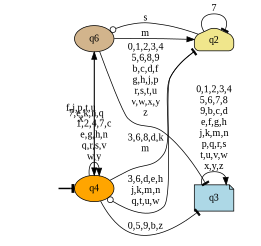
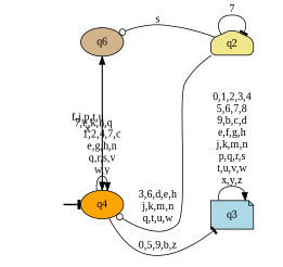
  digraph {
    fontname="Liberation Serif"
    rankdir=LR
    node [fontname="Liberation Serif" shape=ellipse style=filled color=black]
    edge [arrowhead=tee fontname="Liberation Serif"]
    __start0 [height=0 shape=none style=invis width=0 color=""]
    n2 [fillcolor=orange label=q4]
    n3 [fillcolor=tan label=q6 style="rounded,filled"]
    n4 [fillcolor=khaki label=q2 shape=house style="rounded,filled"]
    n5 [fillcolor=lightblue label=q3 shape=note]
    subgraph cluster_1 {
      nodesep=0.15
      ranksep=0.15
      style=invis
      __start0
      n2
    }
    __start0 -> n2 [penwidth=2]
    n2 -> n2 [arrowhead=normal label="1,2,4,7,c\ne,g,h,n\nq,r,s,v\nw,y"]
    n2 -> n3 [arrowhead=normal label="f,j,p,t,u\nx"]
-   n2 -> n4 [label="3,6,8,d,k\nm"]
    n2 -> n5 [label="0,5,9,b,z"]
    n3 -> n2 [arrowhead=normal label="7,e,k,n,q"]
-   n3 -> n4 [arrowhead=normal label=m]
-   n3 -> n5 [label="0,1,2,3,4\n5,6,8,9\nb,c,d,f\ng,h,j,p\nr,s,t,u\nv,w,x,y\nz"]
    n4 -> n2 [arrowhead=odot label="3,6,d,e,h\nj,k,m,n\nq,t,u,w"]
    n4 -> n3 [arrowhead=odot label=s]
    n4 -> n4 [label=7]
    n5 -> n5 [arrowhead=normal label="0,1,2,3,4\n5,6,7,8\n9,b,c,d\ne,f,g,h\nj,k,m,n\np,q,r,s\nt,u,v,w\nx,y,z"]
  }
